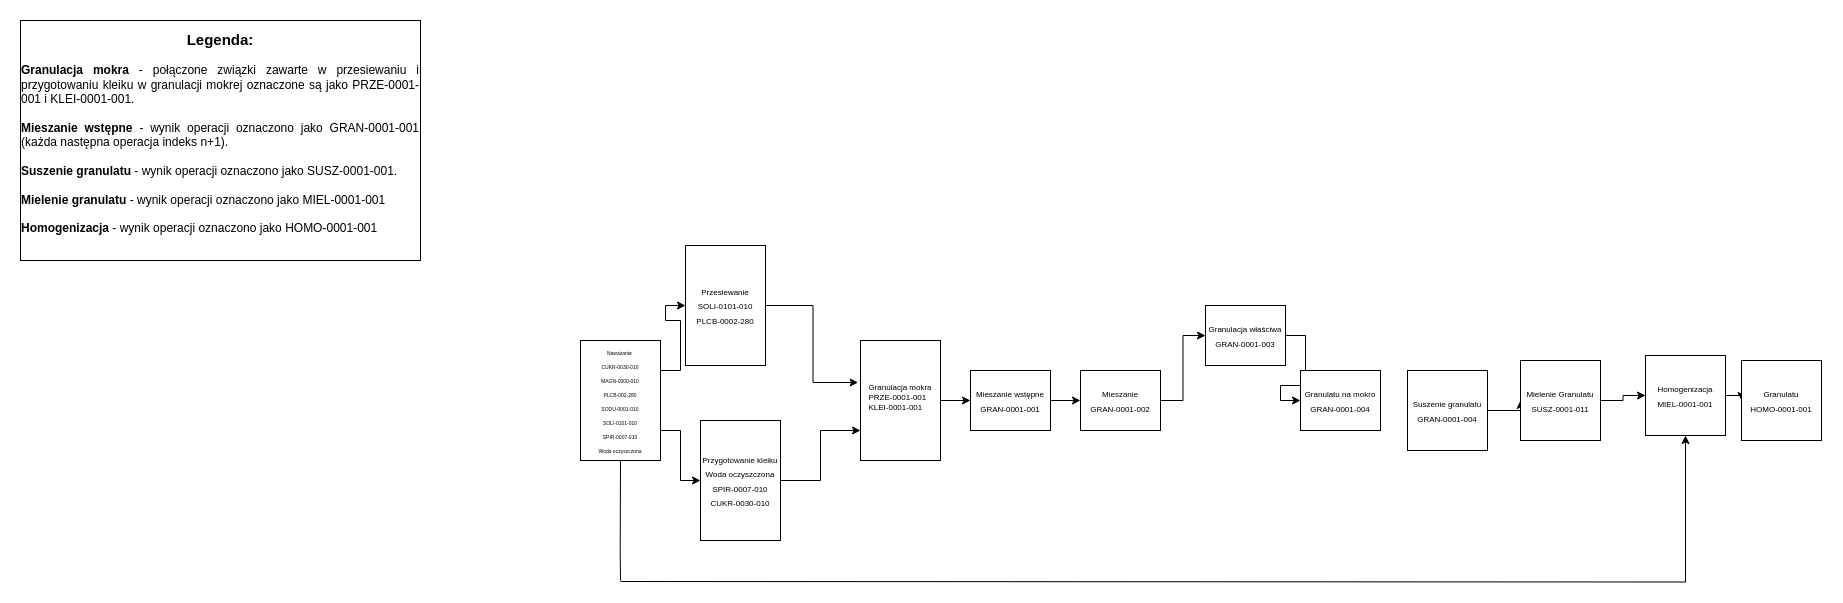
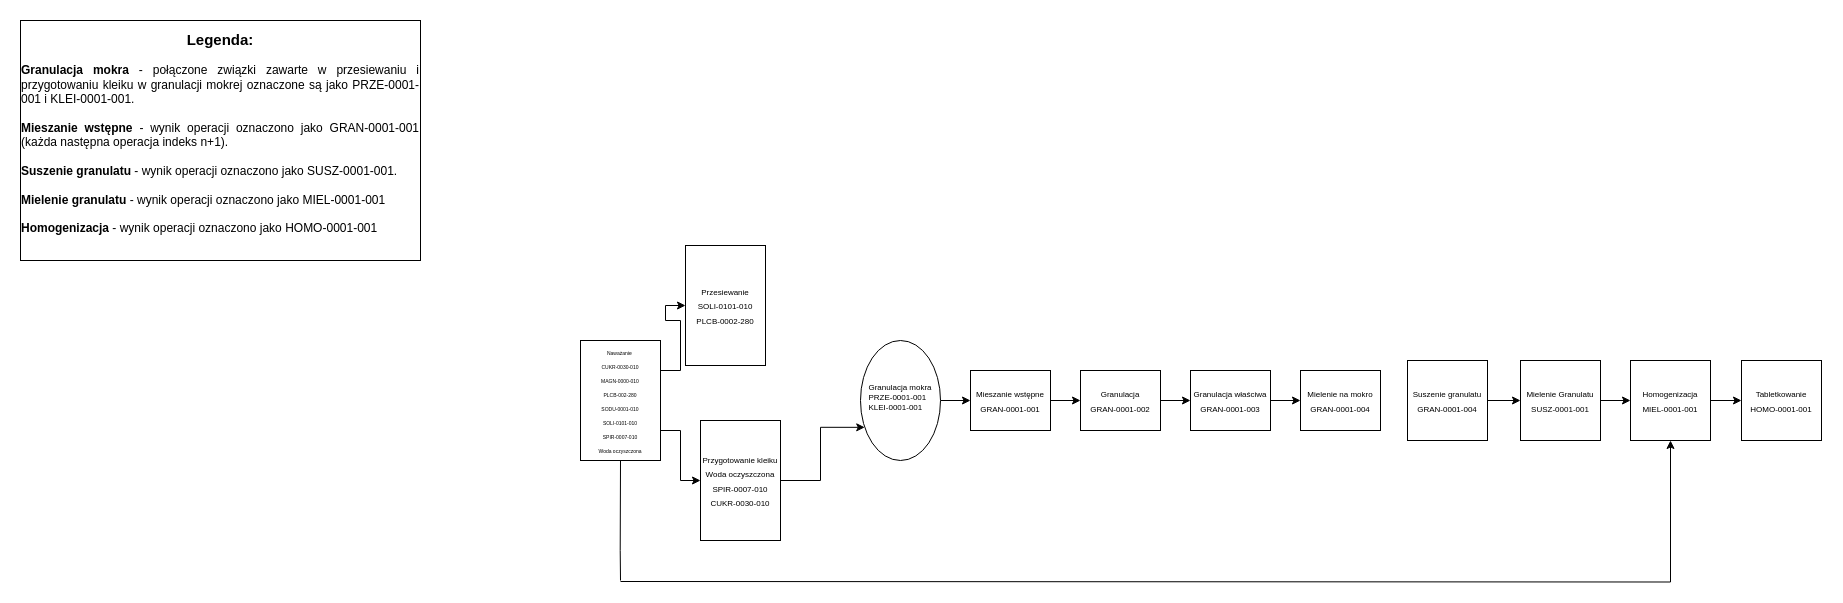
  <mxCell id="0" />
  <mxCell id="1" parent="0" />
  <mxCell id="2" style="edgeStyle=orthogonalEdgeStyle;rounded=0;orthogonalLoop=1;jettySize=auto;html=1;exitX=1;exitY=0.25;exitDx=0;exitDy=0;entryX=0;entryY=0.5;entryDx=0;entryDy=0;" edge="1" parent="1" source="6" target="7"><mxGeometry relative="1" as="geometry" /></mxCell>
  <mxCell id="3" style="edgeStyle=orthogonalEdgeStyle;rounded=0;orthogonalLoop=1;jettySize=auto;html=1;exitX=1;exitY=0.75;exitDx=0;exitDy=0;entryX=0;entryY=0.5;entryDx=0;entryDy=0;" edge="1" parent="1" source="6" target="9"><mxGeometry relative="1" as="geometry" /></mxCell>
  <mxCell id="4" style="edgeStyle=orthogonalEdgeStyle;rounded=0;orthogonalLoop=1;jettySize=auto;html=1;exitX=0.5;exitY=1;exitDx=0;exitDy=0;" edge="1" parent="1" source="6"><mxGeometry relative="1" as="geometry"><mxPoint x="619.857" y="460.286" as="targetPoint" /></mxGeometry></mxCell>
  <mxCell id="5" style="edgeStyle=orthogonalEdgeStyle;rounded=0;orthogonalLoop=1;jettySize=auto;html=1;entryX=0.5;entryY=1;entryDx=0;entryDy=0;" edge="1" parent="1" target="24"><mxGeometry relative="1" as="geometry"><mxPoint x="620" y="581" as="sourcePoint" /><mxPoint x="1680" y="560" as="targetPoint" /></mxGeometry></mxCell>
  <mxCell id="6" value="&lt;p style=&quot;line-height: 0%;&quot;&gt;&lt;font style=&quot;font-size: 5px;&quot;&gt;Naważanie&amp;nbsp;&lt;/font&gt;&lt;/p&gt;&lt;p style=&quot;line-height: 0%;&quot;&gt;&lt;font style=&quot;font-size: 5px;&quot;&gt;CUKR-0030-010&lt;/font&gt;&lt;/p&gt;&lt;p style=&quot;line-height: 0%;&quot;&gt;&lt;font style=&quot;font-size: 5px;&quot;&gt;MAGN-0000-010&lt;/font&gt;&lt;/p&gt;&lt;p style=&quot;line-height: 0%;&quot;&gt;&lt;font style=&quot;font-size: 5px;&quot;&gt;PLCB-002-280&lt;/font&gt;&lt;/p&gt;&lt;p style=&quot;line-height: 0%;&quot;&gt;&lt;font style=&quot;font-size: 5px;&quot;&gt;SODU-0001-010&lt;/font&gt;&lt;/p&gt;&lt;p style=&quot;line-height: 0%;&quot;&gt;&lt;font style=&quot;font-size: 5px;&quot;&gt;SOLI-0101-010&lt;/font&gt;&lt;/p&gt;&lt;p style=&quot;line-height: 0%;&quot;&gt;&lt;font style=&quot;font-size: 5px;&quot;&gt;SPIR-0007-010&lt;/font&gt;&lt;/p&gt;&lt;p style=&quot;line-height: 0%;&quot;&gt;&lt;font style=&quot;font-size: 5px;&quot;&gt;Woda oczyszczona&lt;/font&gt;&lt;/p&gt;" style="rounded=0;whiteSpace=wrap;html=1;" parent="1" vertex="1"><mxGeometry x="580" y="340" width="80" height="120" as="geometry" /></mxCell>
  <mxCell id="7" value="&lt;font style=&quot;font-size: 8px;&quot;&gt;Przesiewanie&lt;/font&gt;&lt;div&gt;&lt;font style=&quot;font-size: 8px;&quot;&gt;SOLI-0101-010&lt;/font&gt;&lt;/div&gt;&lt;div&gt;&lt;font style=&quot;font-size: 8px;&quot;&gt;PLCB-0002-280&lt;/font&gt;&lt;/div&gt;" style="rounded=0;whiteSpace=wrap;html=1;" parent="1" vertex="1"><mxGeometry x="685" y="245" width="80" height="120" as="geometry" /></mxCell>
  <mxCell id="8" style="edgeStyle=orthogonalEdgeStyle;rounded=0;orthogonalLoop=1;jettySize=auto;html=1;exitX=1;exitY=0.5;exitDx=0;exitDy=0;entryX=0;entryY=0.75;entryDx=0;entryDy=0;" edge="1" parent="1" source="9" target="11"><mxGeometry relative="1" as="geometry" /></mxCell>
  <mxCell id="9" value="&lt;font style=&quot;font-size: 8px;&quot;&gt;Przygotowanie kleiku&lt;/font&gt;&lt;div&gt;&lt;font style=&quot;font-size: 8px;&quot;&gt;Woda oczyszczona&lt;/font&gt;&lt;/div&gt;&lt;div&gt;&lt;font style=&quot;font-size: 8px;&quot;&gt;SPIR-0007-010&lt;/font&gt;&lt;/div&gt;&lt;div&gt;&lt;font style=&quot;font-size: 8px;&quot;&gt;CUKR-0030-010&lt;/font&gt;&lt;/div&gt;" style="rounded=0;whiteSpace=wrap;html=1;" parent="1" vertex="1"><mxGeometry x="700" y="420" width="80" height="120" as="geometry" /></mxCell>
  <mxCell id="10" style="edgeStyle=orthogonalEdgeStyle;rounded=0;orthogonalLoop=1;jettySize=auto;html=1;exitX=1;exitY=0.5;exitDx=0;exitDy=0;entryX=0;entryY=0.5;entryDx=0;entryDy=0;" edge="1" parent="1" source="11" target="13"><mxGeometry relative="1" as="geometry" /></mxCell>
- <mxCell id="11" value="&lt;font style=&quot;font-size: 8px;&quot;&gt;Granulacja mokra&lt;/font&gt;&lt;div style=&quot;font-size: 8px;&quot;&gt;&lt;div style=&quot;text-align: left;&quot;&gt;PRZE-0001-001&lt;/div&gt;&lt;div style=&quot;text-align: left;&quot;&gt;KLEI-0001-001&lt;/div&gt;&lt;div&gt;&lt;br&gt;&lt;/div&gt;&lt;/div&gt;" style="rounded=0;whiteSpace=wrap;html=1;" parent="1" vertex="1"><mxGeometry x="860" y="340" width="80" height="120" as="geometry" /></mxCell>
+ <mxCell id="11" value="&lt;font style=&quot;font-size: 8px;&quot;&gt;Granulacja mokra&lt;/font&gt;&lt;div style=&quot;font-size: 8px;&quot;&gt;&lt;div style=&quot;text-align: left;&quot;&gt;PRZE-0001-001&lt;/div&gt;&lt;div style=&quot;text-align: left;&quot;&gt;KLEI-0001-001&lt;/div&gt;&lt;div&gt;&lt;br&gt;&lt;/div&gt;&lt;/div&gt;" style="ellipse;whiteSpace=wrap;html=1;" parent="1" vertex="1"><mxGeometry x="860" y="340" width="80" height="120" as="geometry" /></mxCell>
  <mxCell id="12" style="edgeStyle=orthogonalEdgeStyle;rounded=0;orthogonalLoop=1;jettySize=auto;html=1;exitX=1;exitY=0.5;exitDx=0;exitDy=0;entryX=0;entryY=0.5;entryDx=0;entryDy=0;" edge="1" parent="1" source="13" target="15"><mxGeometry relative="1" as="geometry" /></mxCell>
  <mxCell id="13" value="&lt;font style=&quot;font-size: 8px;&quot;&gt;Mieszanie wstępne&lt;/font&gt;&lt;div&gt;&lt;font style=&quot;font-size: 8px;&quot;&gt;GRAN-0001-001&lt;/font&gt;&lt;/div&gt;" style="rounded=0;whiteSpace=wrap;html=1;" parent="1" vertex="1"><mxGeometry x="970" y="370" width="80" height="60" as="geometry" /></mxCell>
  <mxCell id="14" style="edgeStyle=orthogonalEdgeStyle;rounded=0;orthogonalLoop=1;jettySize=auto;html=1;exitX=1;exitY=0.5;exitDx=0;exitDy=0;entryX=0;entryY=0.5;entryDx=0;entryDy=0;" edge="1" parent="1" source="15" target="17"><mxGeometry relative="1" as="geometry" /></mxCell>
- <mxCell id="15" value="&lt;font style=&quot;font-size: 8px;&quot;&gt;Mieszanie&lt;/font&gt;&lt;div&gt;&lt;font style=&quot;font-size: 8px;&quot;&gt;GRAN-0001-002&lt;/font&gt;&lt;/div&gt;" style="rounded=0;whiteSpace=wrap;html=1;" parent="1" vertex="1"><mxGeometry x="1080" y="370" width="80" height="60" as="geometry" /></mxCell>
+ <mxCell id="15" value="&lt;font style=&quot;font-size: 8px;&quot;&gt;Granulacja&lt;/font&gt;&lt;div&gt;&lt;font style=&quot;font-size: 8px;&quot;&gt;GRAN-0001-002&lt;/font&gt;&lt;/div&gt;" style="rounded=0;whiteSpace=wrap;html=1;" parent="1" vertex="1"><mxGeometry x="1080" y="370" width="80" height="60" as="geometry" /></mxCell>
  <mxCell id="16" style="edgeStyle=orthogonalEdgeStyle;rounded=0;orthogonalLoop=1;jettySize=auto;html=1;exitX=1;exitY=0.5;exitDx=0;exitDy=0;entryX=0;entryY=0.5;entryDx=0;entryDy=0;" edge="1" parent="1" source="17" target="18"><mxGeometry relative="1" as="geometry" /></mxCell>
- <mxCell id="17" value="&lt;font style=&quot;font-size: 8px;&quot;&gt;Granulacja właściwa&lt;/font&gt;&lt;div&gt;&lt;font style=&quot;font-size: 8px;&quot;&gt;GRAN-0001-003&lt;/font&gt;&lt;/div&gt;" style="rounded=0;whiteSpace=wrap;html=1;" parent="1" vertex="1"><mxGeometry x="1205" y="305" width="80" height="60" as="geometry" /></mxCell>
- <mxCell id="18" value="&lt;font style=&quot;font-size: 8px;&quot;&gt;Granulatu na mokro&lt;/font&gt;&lt;div&gt;&lt;font style=&quot;font-size: 8px;&quot;&gt;GRAN-0001-004&lt;/font&gt;&lt;/div&gt;" style="rounded=0;whiteSpace=wrap;html=1;" parent="1" vertex="1"><mxGeometry x="1300" y="370" width="80" height="60" as="geometry" /></mxCell>
+ <mxCell id="17" value="&lt;font style=&quot;font-size: 8px;&quot;&gt;Granulacja właściwa&lt;/font&gt;&lt;div&gt;&lt;font style=&quot;font-size: 8px;&quot;&gt;GRAN-0001-003&lt;/font&gt;&lt;/div&gt;" style="rounded=0;whiteSpace=wrap;html=1;" parent="1" vertex="1"><mxGeometry x="1190" y="370" width="80" height="60" as="geometry" /></mxCell>
+ <mxCell id="18" value="&lt;font style=&quot;font-size: 8px;&quot;&gt;Mielenie na mokro&lt;/font&gt;&lt;div&gt;&lt;font style=&quot;font-size: 8px;&quot;&gt;GRAN-0001-004&lt;/font&gt;&lt;/div&gt;" style="rounded=0;whiteSpace=wrap;html=1;" parent="1" vertex="1"><mxGeometry x="1300" y="370" width="80" height="60" as="geometry" /></mxCell>
  <mxCell id="19" style="edgeStyle=orthogonalEdgeStyle;rounded=0;orthogonalLoop=1;jettySize=auto;html=1;exitX=1;exitY=0.5;exitDx=0;exitDy=0;entryX=0;entryY=0.5;entryDx=0;entryDy=0;" parent="1" source="20" target="22" edge="1"><mxGeometry relative="1" as="geometry" /></mxCell>
- <mxCell id="20" value="&lt;font style=&quot;font-size: 8px;&quot;&gt;Suszenie granulatu&lt;/font&gt;&lt;div&gt;&lt;font style=&quot;font-size: 8px;&quot;&gt;GRAN-0001-004&lt;/font&gt;&lt;/div&gt;" style="rounded=0;whiteSpace=wrap;html=1;" parent="1" vertex="1"><mxGeometry x="1407" y="370" width="80" height="80" as="geometry" /></mxCell>
+ <mxCell id="20" value="&lt;font style=&quot;font-size: 8px;&quot;&gt;Suszenie granulatu&lt;/font&gt;&lt;div&gt;&lt;font style=&quot;font-size: 8px;&quot;&gt;GRAN-0001-004&lt;/font&gt;&lt;/div&gt;" style="rounded=0;whiteSpace=wrap;html=1;" parent="1" vertex="1"><mxGeometry x="1407" y="360" width="80" height="80" as="geometry" /></mxCell>
  <mxCell id="21" style="edgeStyle=orthogonalEdgeStyle;rounded=0;orthogonalLoop=1;jettySize=auto;html=1;exitX=1;exitY=0.5;exitDx=0;exitDy=0;entryX=0;entryY=0.5;entryDx=0;entryDy=0;" parent="1" source="22" target="24" edge="1"><mxGeometry relative="1" as="geometry" /></mxCell>
- <mxCell id="22" value="&lt;font style=&quot;font-size: 8px;&quot;&gt;Mielenie Granulatu&lt;/font&gt;&lt;div&gt;&lt;font style=&quot;font-size: 8px;&quot;&gt;SUSZ-0001-011&lt;/font&gt;&lt;/div&gt;" style="rounded=0;whiteSpace=wrap;html=1;" parent="1" vertex="1"><mxGeometry x="1520" y="360" width="80" height="80" as="geometry" /></mxCell>
+ <mxCell id="22" value="&lt;font style=&quot;font-size: 8px;&quot;&gt;Mielenie Granulatu&lt;/font&gt;&lt;div&gt;&lt;font style=&quot;font-size: 8px;&quot;&gt;SUSZ-0001-001&lt;/font&gt;&lt;/div&gt;" style="rounded=0;whiteSpace=wrap;html=1;" parent="1" vertex="1"><mxGeometry x="1520" y="360" width="80" height="80" as="geometry" /></mxCell>
  <mxCell id="23" style="edgeStyle=orthogonalEdgeStyle;rounded=0;orthogonalLoop=1;jettySize=auto;html=1;exitX=1;exitY=0.5;exitDx=0;exitDy=0;entryX=0;entryY=0.5;entryDx=0;entryDy=0;" edge="1" parent="1" source="24" target="26"><mxGeometry relative="1" as="geometry" /></mxCell>
- <mxCell id="24" value="&lt;font style=&quot;font-size: 8px;&quot;&gt;Homogenizacja&lt;/font&gt;&lt;div&gt;&lt;font style=&quot;font-size: 8px;&quot;&gt;MIEL-0001-001&lt;/font&gt;&lt;/div&gt;" style="rounded=0;whiteSpace=wrap;html=1;" parent="1" vertex="1"><mxGeometry x="1645" y="355" width="80" height="80" as="geometry" /></mxCell>
+ <mxCell id="24" value="&lt;font style=&quot;font-size: 8px;&quot;&gt;Homogenizacja&lt;/font&gt;&lt;div&gt;&lt;font style=&quot;font-size: 8px;&quot;&gt;MIEL-0001-001&lt;/font&gt;&lt;/div&gt;" style="rounded=0;whiteSpace=wrap;html=1;" parent="1" vertex="1"><mxGeometry x="1630" y="360" width="80" height="80" as="geometry" /></mxCell>
  <mxCell id="25" value="&lt;b&gt;&lt;font style=&quot;font-size: 15px;&quot;&gt;Legenda:&lt;/font&gt;&lt;/b&gt;&lt;div&gt;&amp;nbsp;&lt;div style=&quot;text-align: justify;&quot;&gt;&lt;b&gt;Granulacja mokra&lt;/b&gt; - połączone związki zawarte w przesiewaniu i przygotowaniu kleiku w granulacji mokrej oznaczone są jako PRZE-0001-001 i KLEI-0001-001.&lt;/div&gt;&lt;div style=&quot;text-align: justify;&quot;&gt;&lt;br&gt;&lt;/div&gt;&lt;div style=&quot;text-align: justify;&quot;&gt;&lt;b&gt;Mieszanie wstępne&lt;/b&gt; - wynik operacji oznaczono jako&amp;nbsp;GRAN-0001-001 (każda następna operacja indeks n+1).&lt;/div&gt;&lt;div style=&quot;text-align: justify;&quot;&gt;&lt;br&gt;&lt;/div&gt;&lt;div style=&quot;text-align: justify;&quot;&gt;&lt;b&gt;Suszenie granulatu&lt;/b&gt; - wynik operacji oznaczono jako&amp;nbsp;SUSZ-0001-001.&lt;/div&gt;&lt;div style=&quot;text-align: justify;&quot;&gt;&lt;br&gt;&lt;/div&gt;&lt;div style=&quot;text-align: justify;&quot;&gt;&lt;b&gt;Mielenie granulatu&lt;/b&gt; - wynik operacji oznaczono jako MIEL-0001-001&lt;/div&gt;&lt;div style=&quot;text-align: justify;&quot;&gt;&lt;br&gt;&lt;/div&gt;&lt;div style=&quot;text-align: justify;&quot;&gt;&lt;b&gt;Homogenizacja&lt;/b&gt; -&amp;nbsp;&lt;span style=&quot;background-color: initial;&quot;&gt;wynik operacji oznaczono jako HOMO-0001-001&lt;/span&gt;&lt;/div&gt;&lt;div style=&quot;text-align: justify;&quot;&gt;&lt;br&gt;&lt;/div&gt;&lt;/div&gt;" style="rounded=0;whiteSpace=wrap;html=1;align=center;labelPosition=center;verticalLabelPosition=middle;verticalAlign=middle;" vertex="1" parent="1"><mxGeometry width="400" height="240" as="geometry" x="20" y="20" /></mxCell>
- <mxCell id="26" value="&lt;font style=&quot;font-size: 8px;&quot;&gt;Granulatu&lt;/font&gt;&lt;div&gt;&lt;font style=&quot;font-size: 8px;&quot;&gt;HOMO-0001-001&lt;/font&gt;&lt;/div&gt;" style="rounded=0;whiteSpace=wrap;html=1;" vertex="1" parent="1"><mxGeometry x="1741" y="360" width="80" height="80" as="geometry" /></mxCell>
- <mxCell id="27" style="edgeStyle=orthogonalEdgeStyle;rounded=0;orthogonalLoop=1;jettySize=auto;html=1;exitX=1;exitY=0.5;exitDx=0;exitDy=0;entryX=-0.03;entryY=0.35;entryDx=0;entryDy=0;entryPerimeter=0;" edge="1" parent="1" source="7" target="11"><mxGeometry relative="1" as="geometry" /></mxCell>
+ <mxCell id="26" value="&lt;font style=&quot;font-size: 8px;&quot;&gt;Tabletkowanie&lt;/font&gt;&lt;div&gt;&lt;font style=&quot;font-size: 8px;&quot;&gt;HOMO-0001-001&lt;/font&gt;&lt;/div&gt;" style="rounded=0;whiteSpace=wrap;html=1;" vertex="1" parent="1"><mxGeometry x="1741" y="360" width="80" height="80" as="geometry" /></mxCell>
  <mxCell id="28" value="" style="endArrow=none;html=1;rounded=0;entryX=0.5;entryY=1;entryDx=0;entryDy=0;" edge="1" parent="1" target="6"><mxGeometry width="50" height="50" relative="1" as="geometry"><mxPoint x="620" y="580" as="sourcePoint" /><mxPoint x="619.71" y="520" as="targetPoint" /><Array as="points"><mxPoint x="619.71" y="550" /></Array></mxGeometry></mxCell>
